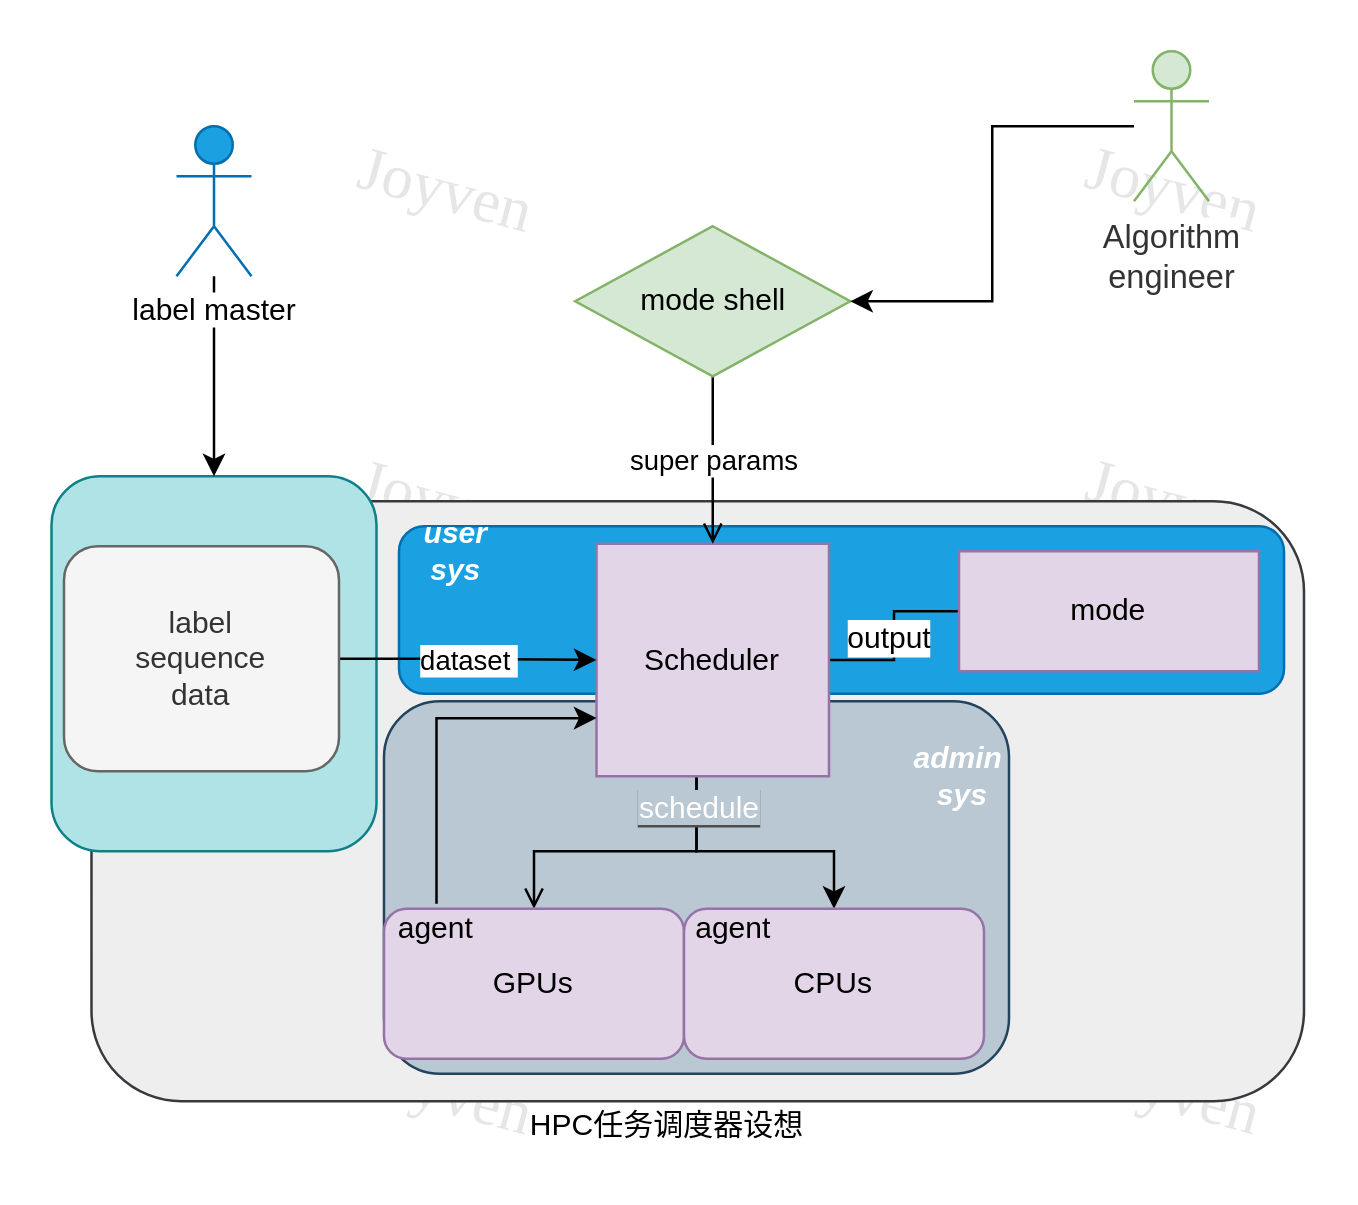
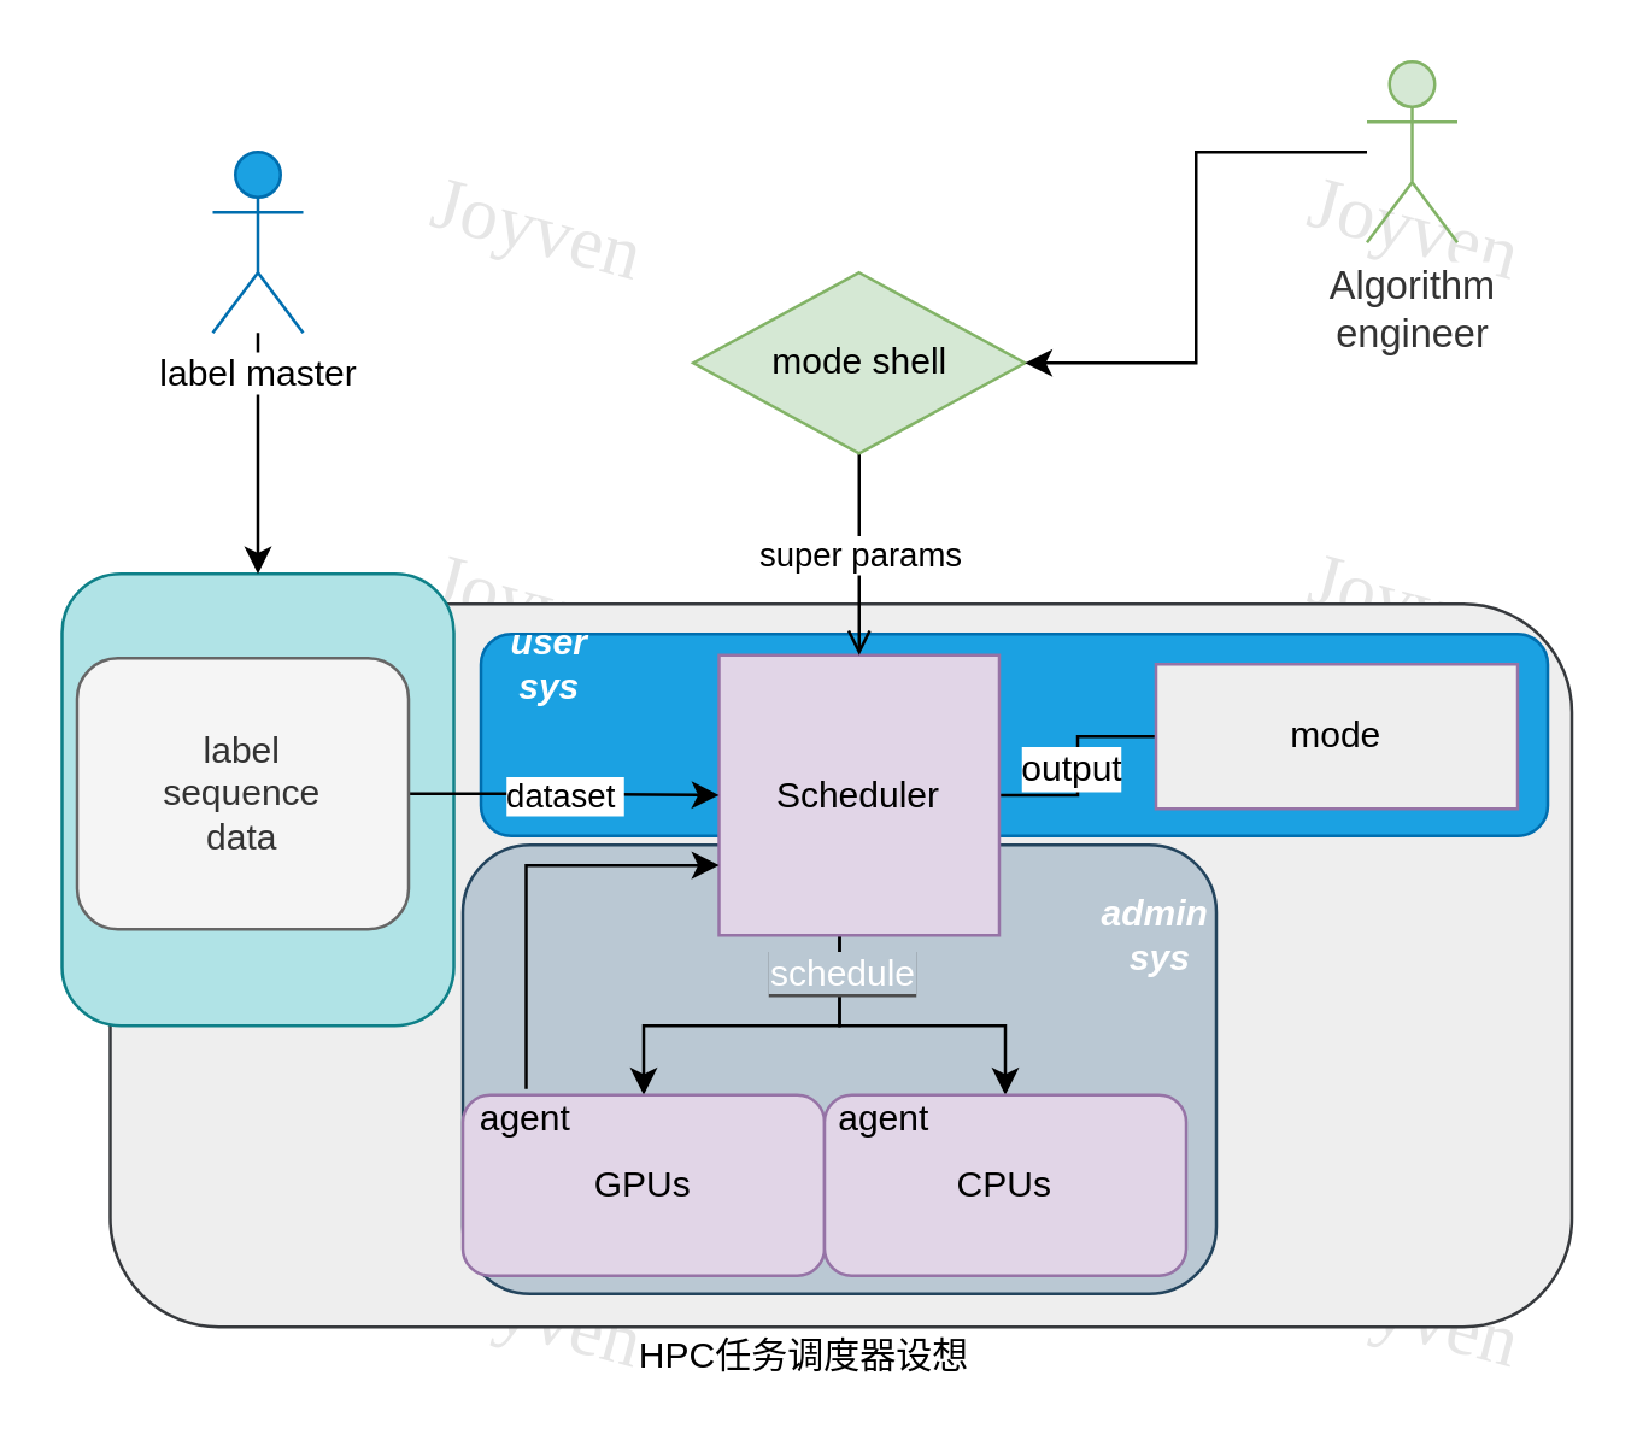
  <mxCell id="0" />
  <mxCell id="1" parent="0" />
  <mxCell id="2" value="&lt;p&gt;&lt;font&gt;Joyven&lt;/font&gt;&lt;/p&gt;" style="text;html=1;strokeColor=none;fillColor=none;align=center;verticalAlign=middle;whiteSpace=wrap;rounded=0;labelBackgroundColor=none;fontColor=#E6E6E6;fontFamily=Verdana;rotation=15;fontSize=25;" vertex="1" parent="1"><mxGeometry x="126.5" y="50" width="103" height="49" as="geometry" /></mxCell>
  <mxCell id="3" value="&lt;font color=&quot;#e6e6e6&quot; style=&quot;font-size: 25px&quot;&gt;Joyven&lt;/font&gt;" style="text;html=1;strokeColor=none;fillColor=none;align=center;verticalAlign=middle;whiteSpace=wrap;rounded=0;labelBackgroundColor=none;fontColor=#000000;fontFamily=Verdana;rotation=15;fontSize=25;" vertex="1" parent="1"><mxGeometry x="418" y="50" width="103" height="49" as="geometry" /></mxCell>
  <mxCell id="4" value="&lt;font color=&quot;#e6e6e6&quot; style=&quot;font-size: 25px&quot;&gt;Joyven&lt;/font&gt;" style="text;html=1;strokeColor=none;fillColor=none;align=center;verticalAlign=middle;whiteSpace=wrap;rounded=0;labelBackgroundColor=none;fontColor=#000000;fontFamily=Verdana;rotation=15;fontSize=25;" vertex="1" parent="1"><mxGeometry x="126.5" y="175.5" width="103" height="49" as="geometry" /></mxCell>
  <mxCell id="5" value="&lt;font color=&quot;#e6e6e6&quot; style=&quot;font-size: 25px&quot;&gt;Joyven&lt;/font&gt;" style="text;html=1;strokeColor=none;fillColor=none;align=center;verticalAlign=middle;whiteSpace=wrap;rounded=0;labelBackgroundColor=none;fontColor=#000000;fontFamily=Verdana;rotation=15;fontSize=25;" vertex="1" parent="1"><mxGeometry x="418" y="175.5" width="103" height="49" as="geometry" /></mxCell>
  <mxCell id="6" value="&lt;font color=&quot;#e6e6e6&quot; style=&quot;font-size: 25px&quot;&gt;Joyven&lt;/font&gt;" style="text;html=1;strokeColor=none;fillColor=none;align=center;verticalAlign=middle;whiteSpace=wrap;rounded=0;labelBackgroundColor=none;fontColor=#000000;fontFamily=Verdana;rotation=15;fontSize=25;" vertex="1" parent="1"><mxGeometry x="126.5" y="411" width="103" height="49" as="geometry" /></mxCell>
  <mxCell id="7" value="&lt;font color=&quot;#e6e6e6&quot; style=&quot;font-size: 25px&quot;&gt;Joyven&lt;/font&gt;" style="text;html=1;strokeColor=none;fillColor=none;align=center;verticalAlign=middle;whiteSpace=wrap;rounded=0;labelBackgroundColor=none;fontColor=#000000;fontFamily=Verdana;rotation=15;fontSize=25;" vertex="1" parent="1"><mxGeometry x="418" y="411" width="103" height="49" as="geometry" /></mxCell>
  <mxCell id="8" value="" style="rounded=1;whiteSpace=wrap;html=1;fillColor=#eeeeee;strokeColor=#36393d;" vertex="1" parent="1"><mxGeometry x="36" y="200" width="485" height="240" as="geometry" /></mxCell>
  <mxCell id="9" value="" style="rounded=1;whiteSpace=wrap;html=1;labelBackgroundColor=#FFFFFF;fontColor=#ffffff;fillColor=#1ba1e2;strokeColor=#006EAF;" vertex="1" parent="1"><mxGeometry x="159" y="210" width="354" height="67" as="geometry" /></mxCell>
  <mxCell id="10" value="" style="rounded=1;whiteSpace=wrap;html=1;fillColor=#bac8d3;strokeColor=#23445d;" vertex="1" parent="1"><mxGeometry x="153" y="280" width="250" height="149" as="geometry" /></mxCell>
  <mxCell id="11" value="" style="rounded=1;whiteSpace=wrap;html=1;fillColor=#b0e3e6;strokeColor=#0e8088;" vertex="1" parent="1"><mxGeometry x="20" y="190" width="130" height="150" as="geometry" /></mxCell>
- <mxCell id="12" style="edgeStyle=orthogonalEdgeStyle;rounded=0;orthogonalLoop=1;jettySize=auto;html=1;entryX=0.5;entryY=0;entryDx=0;entryDy=0;startArrow=none;startFill=0;endArrow=open;" edge="1" parent="1" source="17" target="22"><mxGeometry relative="1" as="geometry"><Array as="points"><mxPoint x="278" y="340" /><mxPoint x="213" y="340" /></Array></mxGeometry></mxCell>
+ <mxCell id="12" style="edgeStyle=orthogonalEdgeStyle;rounded=0;orthogonalLoop=1;jettySize=auto;html=1;entryX=0.5;entryY=0;entryDx=0;entryDy=0;startArrow=none;startFill=0;" edge="1" parent="1" source="17" target="22"><mxGeometry relative="1" as="geometry"><Array as="points"><mxPoint x="278" y="340" /><mxPoint x="213" y="340" /></Array></mxGeometry></mxCell>
  <mxCell id="13" style="edgeStyle=orthogonalEdgeStyle;rounded=0;orthogonalLoop=1;jettySize=auto;html=1;startArrow=none;startFill=0;" edge="1" parent="1" source="17" target="23"><mxGeometry relative="1" as="geometry"><Array as="points"><mxPoint x="278" y="340" /><mxPoint x="333" y="340" /></Array></mxGeometry></mxCell>
  <mxCell id="14" value="&lt;span style=&quot;background-color: rgb(186 , 200 , 211)&quot;&gt;schedule&lt;/span&gt;" style="text;html=1;resizable=0;points=[];align=center;verticalAlign=middle;labelBackgroundColor=#4D4D4D;fontColor=#FFFFFF;" vertex="1" connectable="0" parent="13"><mxGeometry x="-0.789" y="1" relative="1" as="geometry"><mxPoint x="-0.5" y="1" as="offset" /></mxGeometry></mxCell>
  <mxCell id="15" style="edgeStyle=orthogonalEdgeStyle;rounded=0;orthogonalLoop=1;jettySize=auto;html=1;entryX=0;entryY=0.5;entryDx=0;entryDy=0;endArrow=none;" edge="1" parent="1" source="17" target="24"><mxGeometry relative="1" as="geometry" /></mxCell>
  <mxCell id="16" value="output" style="text;html=1;resizable=0;points=[];align=center;verticalAlign=middle;labelBackgroundColor=#FFFFFF;fontColor=#000000;" vertex="1" connectable="0" parent="15"><mxGeometry x="-0.359" y="9" relative="1" as="geometry"><mxPoint as="offset" /></mxGeometry></mxCell>
  <mxCell id="17" value="Scheduler" style="whiteSpace=wrap;html=1;aspect=fixed;fillColor=#e1d5e7;strokeColor=#9673a6;" vertex="1" parent="1"><mxGeometry x="238" y="217" width="93" height="93" as="geometry" /></mxCell>
  <mxCell id="18" value="super params" style="edgeStyle=orthogonalEdgeStyle;rounded=0;orthogonalLoop=1;jettySize=auto;html=1;entryX=0.5;entryY=0;entryDx=0;entryDy=0;endArrow=open;" edge="1" parent="1" source="19" target="17"><mxGeometry relative="1" as="geometry" /></mxCell>
  <mxCell id="19" value="mode shell" style="rhombus;whiteSpace=wrap;html=1;fillColor=#d5e8d4;strokeColor=#82b366;" vertex="1" parent="1"><mxGeometry x="229.5" y="90" width="110" height="60" as="geometry" /></mxCell>
  <mxCell id="20" value="dataset&amp;nbsp;" style="edgeStyle=orthogonalEdgeStyle;rounded=0;orthogonalLoop=1;jettySize=auto;html=1;entryX=0;entryY=0.5;entryDx=0;entryDy=0;" edge="1" parent="1" source="21" target="17"><mxGeometry relative="1" as="geometry" /></mxCell>
  <mxCell id="21" value="label &lt;br&gt;sequence&lt;br&gt;data" style="rounded=1;whiteSpace=wrap;html=1;fillColor=#f5f5f5;strokeColor=#666666;fontColor=#333333;" vertex="1" parent="1"><mxGeometry x="25" y="218" width="110" height="90" as="geometry" /></mxCell>
  <mxCell id="22" value="GPUs" style="rounded=1;whiteSpace=wrap;html=1;fillColor=#e1d5e7;strokeColor=#9673a6;" vertex="1" parent="1"><mxGeometry x="153" y="363" width="120" height="60" as="geometry" /></mxCell>
  <mxCell id="23" value="CPUs" style="rounded=1;whiteSpace=wrap;html=1;fillColor=#e1d5e7;strokeColor=#9673a6;" vertex="1" parent="1"><mxGeometry x="273" y="363" width="120" height="60" as="geometry" /></mxCell>
- <mxCell id="24" value="mode" style="rounded=0;whiteSpace=wrap;html=1;fillColor=#e1d5e7;strokeColor=#9673a6;" vertex="1" parent="1"><mxGeometry x="383" y="220" width="120" height="48" as="geometry" /></mxCell>
+ <mxCell id="24" value="mode" style="rounded=0;whiteSpace=wrap;html=1;fillColor=#eeeeee;strokeColor=#9673a6;" vertex="1" parent="1"><mxGeometry x="383" y="220" width="120" height="48" as="geometry" /></mxCell>
  <mxCell id="25" style="edgeStyle=orthogonalEdgeStyle;rounded=0;orthogonalLoop=1;jettySize=auto;html=1;entryX=0.5;entryY=0;entryDx=0;entryDy=0;" edge="1" parent="1" source="26" target="11"><mxGeometry relative="1" as="geometry"><mxPoint x="103" y="170" as="targetPoint" /></mxGeometry></mxCell>
  <mxCell id="26" value="&lt;font color=&quot;#000000&quot;&gt;label master&lt;/font&gt;" style="shape=umlActor;verticalLabelPosition=bottom;labelBackgroundColor=#ffffff;verticalAlign=top;html=1;outlineConnect=0;fillColor=#1ba1e2;strokeColor=#006EAF;fontColor=#ffffff;" vertex="1" parent="1"><mxGeometry x="70" y="50" width="30" height="60" as="geometry" /></mxCell>
  <mxCell id="27" style="edgeStyle=orthogonalEdgeStyle;rounded=0;orthogonalLoop=1;jettySize=auto;html=1;entryX=1;entryY=0.5;entryDx=0;entryDy=0;" edge="1" parent="1" source="28" target="19"><mxGeometry relative="1" as="geometry" /></mxCell>
  <mxCell id="28" value="&lt;span style=&quot;color: rgb(51 , 51 , 51) ; font-family: &amp;#34;arial&amp;#34; ; font-size: 13px ; white-space: normal&quot;&gt;Algorithm engineer&lt;/span&gt;" style="shape=umlActor;verticalLabelPosition=bottom;labelBackgroundColor=#ffffff;verticalAlign=top;html=1;outlineConnect=0;fillColor=#d5e8d4;strokeColor=#82b366;" vertex="1" parent="1"><mxGeometry x="453" y="20" width="30" height="60" as="geometry" /></mxCell>
  <mxCell id="29" style="edgeStyle=orthogonalEdgeStyle;rounded=0;orthogonalLoop=1;jettySize=auto;html=1;entryX=0;entryY=0.75;entryDx=0;entryDy=0;startArrow=none;startFill=0;fontColor=#FFFFFF;" edge="1" parent="1" source="30" target="17"><mxGeometry relative="1" as="geometry"><Array as="points"><mxPoint x="174" y="287" /></Array></mxGeometry></mxCell>
  <mxCell id="30" value="agent" style="text;html=1;strokeColor=none;fillColor=none;align=center;verticalAlign=middle;whiteSpace=wrap;rounded=0;" vertex="1" parent="1"><mxGeometry x="154" y="361" width="40" height="20" as="geometry" /></mxCell>
  <mxCell id="31" value="agent" style="text;html=1;strokeColor=none;fillColor=none;align=center;verticalAlign=middle;whiteSpace=wrap;rounded=0;" vertex="1" parent="1"><mxGeometry x="273" y="361" width="40" height="20" as="geometry" /></mxCell>
  <mxCell id="32" value="user &lt;br&gt;sys" style="text;html=1;fillColor=none;align=center;verticalAlign=middle;whiteSpace=wrap;rounded=0;labelBackgroundColor=none;fontColor=#FFFFFF;fontStyle=3" vertex="1" parent="1"><mxGeometry x="170" y="210" width="24" height="20" as="geometry" /></mxCell>
  <mxCell id="33" value="admin&lt;br&gt;&amp;nbsp;sys" style="text;html=1;fillColor=none;align=center;verticalAlign=middle;whiteSpace=wrap;rounded=0;labelBackgroundColor=none;labelBorderColor=none;fontStyle=3;fontColor=#FFFFFF;" vertex="1" parent="1"><mxGeometry x="363" y="300" width="40" height="20" as="geometry" /></mxCell>
  <mxCell id="34" value="HPC任务调度器设想" style="text;html=1;strokeColor=none;fillColor=none;align=center;verticalAlign=middle;whiteSpace=wrap;rounded=0;labelBackgroundColor=none;fontColor=#000000;" vertex="1" parent="1"><mxGeometry x="197" y="440" width="139" height="20" as="geometry" /></mxCell>
